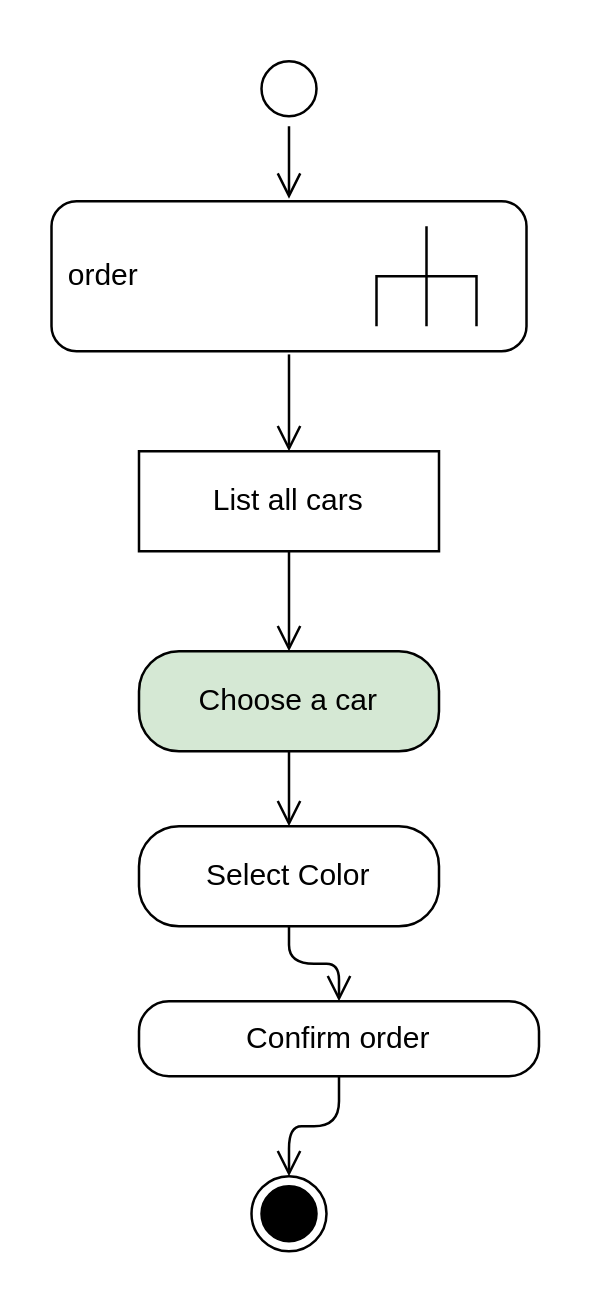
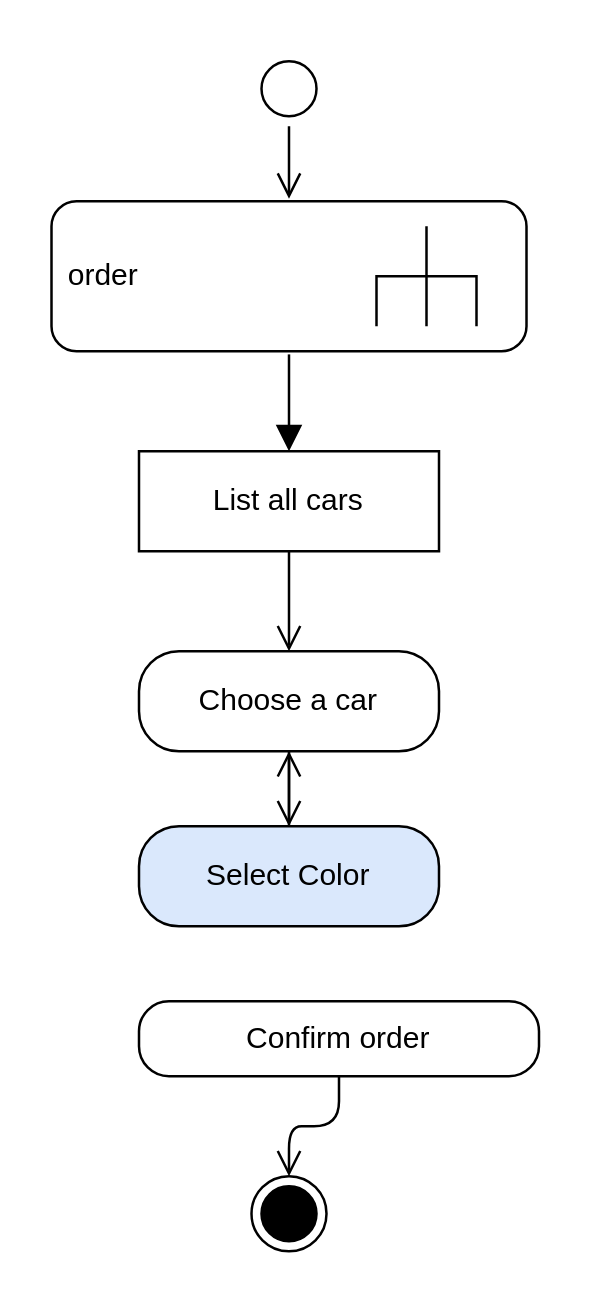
  <mxCell id="0" />
  <mxCell id="1" parent="0" />
  <mxCell id="2" value="order" style="shape=mxgraph.uml25.behaviorAction;html=1;rounded=1;absoluteArcSize=1;arcSize=10;align=left;spacingLeft=5;whiteSpace=wrap;" parent="1" vertex="1"><mxGeometry x="20" y="80" width="190" height="60" as="geometry" /></mxCell>
  <mxCell id="3" value="" style="ellipse;html=1;shape=startState;" parent="1" vertex="1"><mxGeometry x="100" width="30" height="30" as="geometry" y="20" /></mxCell>
  <mxCell id="4" value="" style="edgeStyle=orthogonalEdgeStyle;html=1;verticalAlign=bottom;endArrow=open;endSize=8;entryX=0.5;entryY=-0.017;entryDx=0;entryDy=0;entryPerimeter=0;" parent="1" source="3" target="2" edge="1"><mxGeometry relative="1" as="geometry"><mxPoint x="115" y="110" as="targetPoint" /></mxGeometry></mxCell>
  <mxCell id="5" value="List all cars" style="whiteSpace=wrap;html=1;arcSize=40;rounded=0;" parent="1" vertex="1"><mxGeometry x="55" y="180" width="120" height="40" as="geometry" /></mxCell>
  <mxCell id="6" value="" style="edgeStyle=orthogonalEdgeStyle;html=1;verticalAlign=bottom;endArrow=open;endSize=8;entryX=0.5;entryY=0;entryDx=0;entryDy=0;" parent="1" source="5" target="8" edge="1"><mxGeometry relative="1" as="geometry"><mxPoint x="115" y="260" as="targetPoint" /></mxGeometry></mxCell>
- <mxCell id="7" value="" style="edgeStyle=orthogonalEdgeStyle;html=1;verticalAlign=bottom;endArrow=open;endSize=8;exitX=0.5;exitY=1.021;exitDx=0;exitDy=0;exitPerimeter=0;entryX=0.5;entryY=0;entryDx=0;entryDy=0;" parent="1" source="2" target="5" edge="1"><mxGeometry relative="1" as="geometry"><mxPoint x="115" y="210" as="targetPoint" /><mxPoint x="115" y="150" as="sourcePoint" /></mxGeometry></mxCell>
- <mxCell id="8" value="Choose a car" style="rounded=1;whiteSpace=wrap;html=1;arcSize=40;fillColor=#d5e8d4;" parent="1" vertex="1"><mxGeometry x="55" y="260" width="120" height="40" as="geometry" /></mxCell>
+ <mxCell id="7" value="" style="edgeStyle=orthogonalEdgeStyle;html=1;verticalAlign=bottom;endArrow=block;endSize=8;exitX=0.5;exitY=1.021;exitDx=0;exitDy=0;exitPerimeter=0;entryX=0.5;entryY=0;entryDx=0;entryDy=0;" parent="1" source="2" target="5" edge="1"><mxGeometry relative="1" as="geometry"><mxPoint x="115" y="210" as="targetPoint" /><mxPoint x="115" y="150" as="sourcePoint" /></mxGeometry></mxCell>
+ <mxCell id="8" value="Choose a car" style="rounded=1;whiteSpace=wrap;html=1;arcSize=40;" parent="1" vertex="1"><mxGeometry x="55" y="260" width="120" height="40" as="geometry" /></mxCell>
  <mxCell id="9" value="" style="edgeStyle=orthogonalEdgeStyle;html=1;verticalAlign=bottom;endArrow=open;endSize=8;" parent="1" source="8" edge="1"><mxGeometry relative="1" as="geometry"><mxPoint x="115" y="330" as="targetPoint" /></mxGeometry></mxCell>
- <mxCell id="10" value="Select Color" style="rounded=1;whiteSpace=wrap;html=1;arcSize=40;" parent="1" vertex="1"><mxGeometry x="55" y="330" width="120" height="40" as="geometry" /></mxCell>
- <mxCell id="11" value="" style="edgeStyle=orthogonalEdgeStyle;html=1;verticalAlign=bottom;endArrow=open;endSize=8;entryX=0.5;entryY=0;entryDx=0;entryDy=0;" parent="1" source="10" target="12" edge="1"><mxGeometry relative="1" as="geometry"><mxPoint x="115" y="400" as="targetPoint" /></mxGeometry></mxCell>
+ <mxCell id="10" value="Select Color" style="rounded=1;whiteSpace=wrap;html=1;arcSize=40;fillColor=#dae8fc;" parent="1" vertex="1"><mxGeometry x="55" y="330" width="120" height="40" as="geometry" /></mxCell>
+ <mxCell id="11" value="" style="edgeStyle=orthogonalEdgeStyle;html=1;verticalAlign=bottom;endArrow=open;endSize=8;" parent="1" source="10" target="8" edge="1"><mxGeometry relative="1" as="geometry"><mxPoint x="115" y="400" as="targetPoint" /></mxGeometry></mxCell>
  <mxCell id="12" value="Confirm order" style="rounded=1;whiteSpace=wrap;html=1;arcSize=40;" parent="1" vertex="1"><mxGeometry x="55" y="400" width="160" height="30" as="geometry" /></mxCell>
  <mxCell id="13" value="" style="edgeStyle=orthogonalEdgeStyle;html=1;verticalAlign=bottom;endArrow=open;endSize=8;entryX=0.5;entryY=0;entryDx=0;entryDy=0;" parent="1" source="12" target="14" edge="1"><mxGeometry relative="1" as="geometry"><mxPoint x="115" y="640" as="targetPoint" /></mxGeometry></mxCell>
  <mxCell id="14" value="" style="ellipse;html=1;shape=endState;fillColor=strokeColor;" parent="1" vertex="1"><mxGeometry x="100" y="470" width="30" height="30" as="geometry" /></mxCell>
